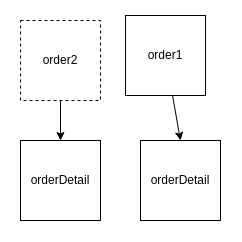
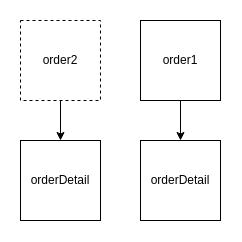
  <mxCell id="0" />
  <mxCell id="1" parent="0" />
  <mxCell id="2" style="edgeStyle=none;html=1;entryX=0.5;entryY=0;entryDx=0;entryDy=0;" edge="1" parent="1" source="3" target="4"><mxGeometry relative="1" as="geometry" /></mxCell>
- <mxCell id="3" value="order1" style="rounded=0;whiteSpace=wrap;html=1;" vertex="1" parent="1"><mxGeometry x="125" y="15" width="80" height="80" as="geometry" /></mxCell>
+ <mxCell id="3" value="order1" style="rounded=0;whiteSpace=wrap;html=1;" vertex="1" parent="1"><mxGeometry x="140" y="20" width="80" height="80" as="geometry" /></mxCell>
  <mxCell id="4" value="orderDetail" style="rounded=0;whiteSpace=wrap;html=1;" vertex="1" parent="1"><mxGeometry x="140" y="140" width="80" height="80" as="geometry" /></mxCell>
  <mxCell id="5" style="edgeStyle=none;html=1;entryX=0.5;entryY=0;entryDx=0;entryDy=0;" edge="1" parent="1" source="6" target="7"><mxGeometry relative="1" as="geometry" /></mxCell>
  <mxCell id="6" value="order2" style="rounded=0;whiteSpace=wrap;html=1;dashed=1;" vertex="1" parent="1"><mxGeometry x="20" y="20" width="80" height="80" as="geometry" /></mxCell>
  <mxCell id="7" value="orderDetail" style="rounded=0;whiteSpace=wrap;html=1;" vertex="1" parent="1"><mxGeometry x="20" y="140" width="80" height="80" as="geometry" /></mxCell>
